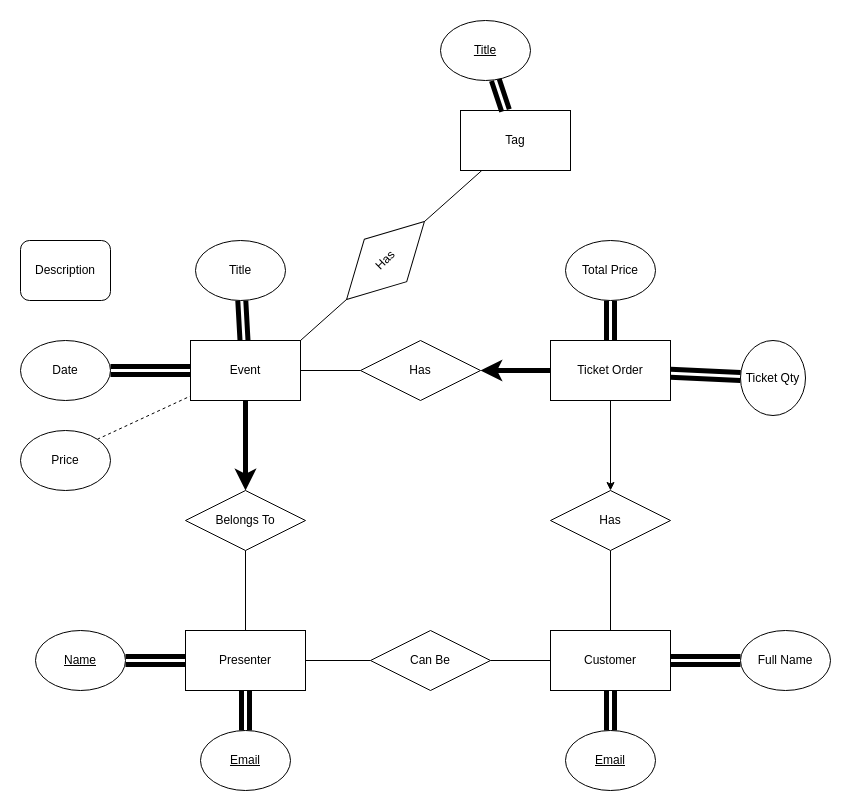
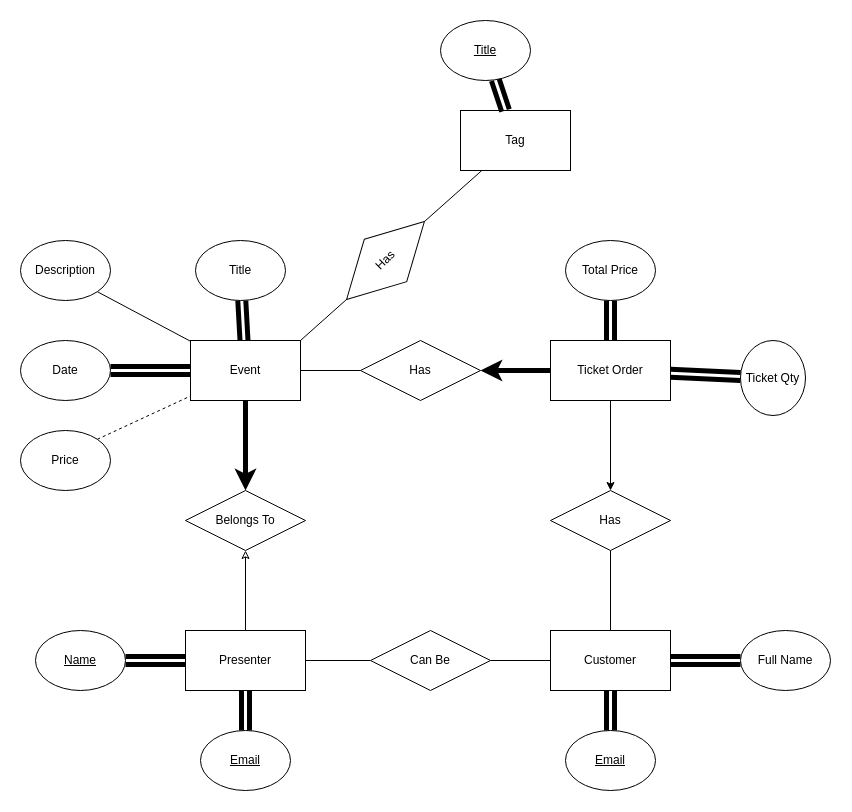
  <mxCell id="0" />
  <mxCell id="1" parent="0" />
  <mxCell id="2" value="" style="html=1;strokeWidth=5;shape=link;" parent="1" source="5" target="19" edge="1"><mxGeometry relative="1" as="geometry" /></mxCell>
  <mxCell id="3" style="edgeStyle=none;html=1;exitX=0.5;exitY=1;exitDx=0;exitDy=0;entryX=0.5;entryY=0;entryDx=0;entryDy=0;strokeWidth=5;startArrow=none;startFill=0;endArrow=classic;endFill=1;" parent="1" source="5" target="20" edge="1"><mxGeometry relative="1" as="geometry" /></mxCell>
  <mxCell id="4" value="" style="edgeStyle=none;html=1;strokeWidth=1;startArrow=none;startFill=0;endArrow=none;endFill=0;" parent="1" source="5" target="35" edge="1"><mxGeometry relative="1" as="geometry" /></mxCell>
  <mxCell id="5" value="Event" style="rounded=0;whiteSpace=wrap;html=1;" parent="1" vertex="1"><mxGeometry x="190" y="340" width="110" height="60" as="geometry" /></mxCell>
- <mxCell id="6" style="edgeStyle=none;html=1;exitX=0.5;exitY=0;exitDx=0;exitDy=0;strokeWidth=1;startArrow=none;startFill=0;endArrow=none;endFill=0;" parent="1" source="8" target="20" edge="1"><mxGeometry relative="1" as="geometry" /></mxCell>
+ <mxCell id="6" style="edgeStyle=none;html=1;exitX=0.5;exitY=0;exitDx=0;exitDy=0;strokeWidth=1;startArrow=none;startFill=0;endArrow=classic;endFill=0;" parent="1" source="8" target="20" edge="1"><mxGeometry relative="1" as="geometry" /></mxCell>
  <mxCell id="7" value="" style="edgeStyle=none;html=1;strokeWidth=1;startArrow=none;startFill=0;endArrow=none;endFill=0;" parent="1" source="8" target="34" edge="1"><mxGeometry relative="1" as="geometry" /></mxCell>
  <mxCell id="8" value="Presenter" style="rounded=0;whiteSpace=wrap;html=1;" parent="1" vertex="1"><mxGeometry x="185" y="630" width="120" height="60" as="geometry" /></mxCell>
  <mxCell id="9" value="" style="edgeStyle=none;html=1;strokeWidth=5;startArrow=none;startFill=0;endArrow=classic;endFill=1;shape=link;" parent="1" source="11" target="30" edge="1"><mxGeometry relative="1" as="geometry" /></mxCell>
  <mxCell id="10" value="" style="edgeStyle=none;shape=link;html=1;strokeWidth=5;startArrow=none;startFill=0;endArrow=classic;endFill=1;" parent="1" source="11" target="29" edge="1"><mxGeometry relative="1" as="geometry" /></mxCell>
  <mxCell id="11" value="Customer" style="rounded=0;whiteSpace=wrap;html=1;" parent="1" vertex="1"><mxGeometry x="550" y="630" width="120" height="60" as="geometry" /></mxCell>
  <mxCell id="12" value="" style="edgeStyle=none;shape=link;html=1;strokeWidth=5;startArrow=none;startFill=0;endArrow=classic;endFill=1;" parent="1" source="16" target="31" edge="1"><mxGeometry relative="1" as="geometry" /></mxCell>
  <mxCell id="13" value="" style="edgeStyle=none;shape=link;html=1;strokeWidth=5;startArrow=none;startFill=0;endArrow=classic;endFill=1;" parent="1" source="16" target="32" edge="1"><mxGeometry relative="1" as="geometry" /></mxCell>
  <mxCell id="14" value="" style="edgeStyle=none;html=1;strokeWidth=5;startArrow=none;startFill=0;endArrow=classic;endFill=1;" parent="1" source="16" target="35" edge="1"><mxGeometry relative="1" as="geometry" /></mxCell>
  <mxCell id="15" style="edgeStyle=none;html=1;exitX=0.5;exitY=1;exitDx=0;exitDy=0;entryX=0.5;entryY=0;entryDx=0;entryDy=0;strokeWidth=1;startArrow=none;startFill=0;endArrow=classic;endFill=1;" parent="1" source="16" target="37" edge="1"><mxGeometry relative="1" as="geometry" /></mxCell>
  <mxCell id="16" value="Ticket Order" style="rounded=0;whiteSpace=wrap;html=1;" parent="1" vertex="1"><mxGeometry x="550" y="340" width="120" height="60" as="geometry" /></mxCell>
  <mxCell id="17" value="" style="edgeStyle=none;html=1;strokeWidth=5;startArrow=none;startFill=0;endArrow=none;endFill=0;shape=link;" parent="1" source="18" target="5" edge="1"><mxGeometry relative="1" as="geometry" /></mxCell>
  <mxCell id="18" value="Title" style="ellipse;whiteSpace=wrap;html=1;" parent="1" vertex="1"><mxGeometry x="195" y="240" width="90" height="60" as="geometry" /></mxCell>
  <mxCell id="19" value="Date" style="ellipse;whiteSpace=wrap;html=1;" parent="1" vertex="1"><mxGeometry x="20" y="340" width="90" height="60" as="geometry" /></mxCell>
  <mxCell id="20" value="Belongs To" style="rhombus;whiteSpace=wrap;html=1;" parent="1" vertex="1"><mxGeometry x="185" y="490" width="120" height="60" as="geometry" /></mxCell>
- <mxCell id="22" value="Description" style="whiteSpace=wrap;html=1;rounded=1;" parent="1" vertex="1"><mxGeometry x="20" y="240" width="90" height="60" as="geometry" /></mxCell>
+ <mxCell id="21" style="edgeStyle=none;html=1;exitX=1;exitY=1;exitDx=0;exitDy=0;strokeWidth=1;startArrow=none;startFill=0;endArrow=none;endFill=0;" parent="1" source="22" target="5" edge="1"><mxGeometry relative="1" as="geometry" /></mxCell>
+ <mxCell id="22" value="Description" style="ellipse;whiteSpace=wrap;html=1;" parent="1" vertex="1"><mxGeometry x="20" y="240" width="90" height="60" as="geometry" /></mxCell>
  <mxCell id="23" style="edgeStyle=none;html=1;exitX=1;exitY=0;exitDx=0;exitDy=0;strokeWidth=1;startArrow=none;startFill=0;endArrow=none;endFill=0;dashed=1;" parent="1" source="24" target="5" edge="1"><mxGeometry relative="1" as="geometry" /></mxCell>
  <mxCell id="24" value="Price" style="ellipse;whiteSpace=wrap;html=1;" parent="1" vertex="1"><mxGeometry x="20" y="430" width="90" height="60" as="geometry" /></mxCell>
  <mxCell id="25" value="" style="edgeStyle=none;html=1;strokeWidth=5;startArrow=none;startFill=0;endArrow=classic;endFill=1;shape=link;" parent="1" source="26" target="8" edge="1"><mxGeometry relative="1" as="geometry" /></mxCell>
  <mxCell id="26" value="&lt;u&gt;Name&lt;/u&gt;" style="ellipse;whiteSpace=wrap;html=1;" parent="1" vertex="1"><mxGeometry x="35" y="630" width="90" height="60" as="geometry" /></mxCell>
  <mxCell id="27" value="" style="edgeStyle=none;html=1;strokeWidth=5;startArrow=none;startFill=0;endArrow=none;endFill=0;shape=link;" parent="1" source="28" target="8" edge="1"><mxGeometry relative="1" as="geometry" /></mxCell>
  <mxCell id="28" value="&lt;u&gt;Email&lt;/u&gt;" style="ellipse;whiteSpace=wrap;html=1;" parent="1" vertex="1"><mxGeometry x="200" y="730" width="90" height="60" as="geometry" /></mxCell>
  <mxCell id="29" value="&lt;u&gt;Email&lt;/u&gt;" style="ellipse;whiteSpace=wrap;html=1;" parent="1" vertex="1"><mxGeometry x="565" y="730" width="90" height="60" as="geometry" /></mxCell>
  <mxCell id="30" value="Full Name" style="ellipse;whiteSpace=wrap;html=1;" parent="1" vertex="1"><mxGeometry x="740" y="630" width="90" height="60" as="geometry" /></mxCell>
  <mxCell id="31" value="Ticket Qty" style="ellipse;whiteSpace=wrap;html=1;" parent="1" vertex="1"><mxGeometry x="740" y="340" width="65" height="75" as="geometry" /></mxCell>
  <mxCell id="32" value="Total Price" style="ellipse;whiteSpace=wrap;html=1;" parent="1" vertex="1"><mxGeometry x="565" y="240" width="90" height="60" as="geometry" /></mxCell>
  <mxCell id="33" value="" style="edgeStyle=none;html=1;strokeWidth=1;startArrow=none;startFill=0;endArrow=none;endFill=0;" parent="1" source="34" target="11" edge="1"><mxGeometry relative="1" as="geometry" /></mxCell>
  <mxCell id="34" value="Can Be" style="rhombus;whiteSpace=wrap;html=1;" parent="1" vertex="1"><mxGeometry x="370" y="630" width="120" height="60" as="geometry" /></mxCell>
  <mxCell id="35" value="Has" style="rhombus;whiteSpace=wrap;html=1;" parent="1" vertex="1"><mxGeometry x="360" y="340" width="120" height="60" as="geometry" /></mxCell>
  <mxCell id="36" style="edgeStyle=none;html=1;exitX=0.5;exitY=1;exitDx=0;exitDy=0;strokeWidth=1;startArrow=none;startFill=0;endArrow=none;endFill=0;" parent="1" source="37" target="11" edge="1"><mxGeometry relative="1" as="geometry" /></mxCell>
  <mxCell id="37" value="Has" style="rhombus;whiteSpace=wrap;html=1;" parent="1" vertex="1"><mxGeometry x="550" y="490" width="120" height="60" as="geometry" /></mxCell>
  <mxCell id="38" value="Tag" style="rounded=0;whiteSpace=wrap;html=1;" parent="1" vertex="1"><mxGeometry x="460" y="110" width="110" height="60" as="geometry" /></mxCell>
  <mxCell id="39" style="edgeStyle=none;html=1;exitX=1;exitY=0.5;exitDx=0;exitDy=0;strokeWidth=1;startArrow=none;startFill=0;endArrow=none;endFill=0;" parent="1" source="41" target="38" edge="1"><mxGeometry relative="1" as="geometry" /></mxCell>
  <mxCell id="40" style="edgeStyle=none;html=1;exitX=0;exitY=0.5;exitDx=0;exitDy=0;entryX=1;entryY=0;entryDx=0;entryDy=0;strokeWidth=1;startArrow=none;startFill=0;endArrow=none;endFill=0;" parent="1" source="41" target="5" edge="1"><mxGeometry relative="1" as="geometry" /></mxCell>
  <mxCell id="41" value="Has" style="rhombus;whiteSpace=wrap;html=1;rotation=-45;" parent="1" vertex="1"><mxGeometry x="330" y="230" width="110" height="60" as="geometry" /></mxCell>
  <mxCell id="42" value="" style="edgeStyle=none;html=1;strokeWidth=5;startArrow=none;startFill=0;endArrow=none;endFill=0;shape=link;" parent="1" source="43" target="38" edge="1"><mxGeometry relative="1" as="geometry" /></mxCell>
  <mxCell id="43" value="&lt;u&gt;Title&lt;/u&gt;" style="ellipse;whiteSpace=wrap;html=1;" parent="1" vertex="1"><mxGeometry x="440" y="20" width="90" height="60" as="geometry" /></mxCell>
